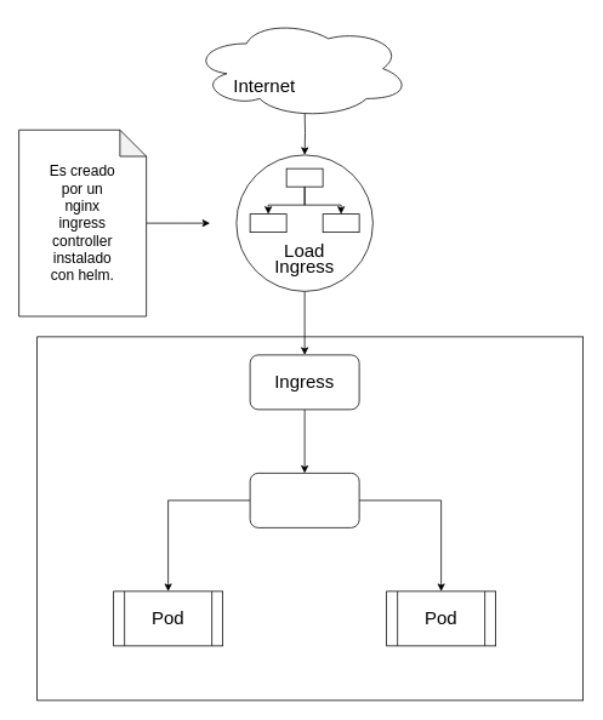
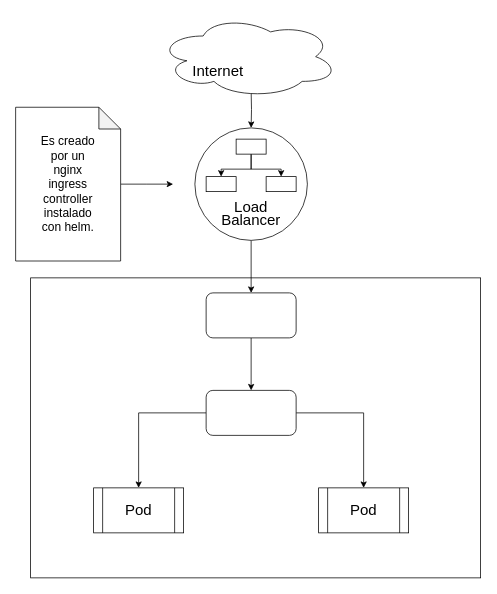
  <mxCell id="0" />
  <mxCell id="1" parent="0" />
  <mxCell id="2" value="" style="rounded=0;whiteSpace=wrap;html=1;fontSize=16;align=center;" vertex="1" parent="1"><mxGeometry x="40" y="370" width="600" height="400" as="geometry" /></mxCell>
  <mxCell id="3" style="edgeStyle=orthogonalEdgeStyle;rounded=0;orthogonalLoop=1;jettySize=auto;html=1;entryX=0.5;entryY=0;entryDx=0;entryDy=0;" edge="1" parent="1" target="6"><mxGeometry relative="1" as="geometry"><mxPoint x="334" y="120" as="sourcePoint" /></mxGeometry></mxCell>
  <mxCell id="4" value="" style="ellipse;shape=cloud;whiteSpace=wrap;html=1;" vertex="1" parent="1"><mxGeometry x="210" y="20" width="240" height="110" as="geometry" /></mxCell>
  <mxCell id="5" style="edgeStyle=orthogonalEdgeStyle;rounded=0;orthogonalLoop=1;jettySize=auto;html=1;entryX=0.5;entryY=0;entryDx=0;entryDy=0;fontSize=16;" edge="1" parent="1" source="6" target="18"><mxGeometry relative="1" as="geometry" /></mxCell>
  <mxCell id="6" value="" style="ellipse;whiteSpace=wrap;html=1;aspect=fixed;" vertex="1" parent="1"><mxGeometry x="259" y="170" width="150" height="150" as="geometry" /></mxCell>
  <mxCell id="7" style="edgeStyle=orthogonalEdgeStyle;rounded=0;orthogonalLoop=1;jettySize=auto;html=1;entryX=0.5;entryY=0;entryDx=0;entryDy=0;" edge="1" parent="1" source="9" target="10"><mxGeometry relative="1" as="geometry" /></mxCell>
  <mxCell id="8" style="edgeStyle=orthogonalEdgeStyle;rounded=0;orthogonalLoop=1;jettySize=auto;html=1;exitX=0.5;exitY=1;exitDx=0;exitDy=0;entryX=0.5;entryY=0;entryDx=0;entryDy=0;" edge="1" parent="1" source="9" target="11"><mxGeometry relative="1" as="geometry" /></mxCell>
  <mxCell id="9" value="" style="whiteSpace=wrap;html=1;" vertex="1" parent="1"><mxGeometry x="314" y="185" width="40" height="20" as="geometry" /></mxCell>
  <mxCell id="10" value="" style="whiteSpace=wrap;html=1;" vertex="1" parent="1"><mxGeometry x="274" y="235" width="40" height="20" as="geometry" /></mxCell>
  <mxCell id="11" value="" style="whiteSpace=wrap;html=1;" vertex="1" parent="1"><mxGeometry x="354" y="235" width="40" height="20" as="geometry" /></mxCell>
  <mxCell id="12" value="&lt;p style=&quot;line-height: 120%&quot;&gt;&lt;font style=&quot;font-size: 20px&quot;&gt;Internet&lt;/font&gt;&lt;/p&gt;" style="text;html=1;strokeColor=none;fillColor=none;align=center;verticalAlign=middle;whiteSpace=wrap;rounded=0;" vertex="1" parent="1"><mxGeometry x="252" y="75" width="76" height="40" as="geometry" /></mxCell>
- <mxCell id="13" value="&lt;p style=&quot;line-height: 120%&quot;&gt;&lt;font style=&quot;font-size: 20px&quot;&gt;Load Ingress&lt;/font&gt;&lt;/p&gt;" style="text;html=1;strokeColor=none;fillColor=none;align=center;verticalAlign=middle;whiteSpace=wrap;rounded=0;" vertex="1" parent="1"><mxGeometry x="296" y="265" width="76" height="40" as="geometry" /></mxCell>
+ <mxCell id="13" value="&lt;p style=&quot;line-height: 120%&quot;&gt;&lt;font style=&quot;font-size: 20px&quot;&gt;Load Balancer&lt;/font&gt;&lt;/p&gt;" style="text;html=1;strokeColor=none;fillColor=none;align=center;verticalAlign=middle;whiteSpace=wrap;rounded=0;" vertex="1" parent="1"><mxGeometry x="296" y="265" width="76" height="40" as="geometry" /></mxCell>
  <mxCell id="14" style="edgeStyle=orthogonalEdgeStyle;rounded=0;orthogonalLoop=1;jettySize=auto;html=1;fontSize=16;" edge="1" parent="1" source="15"><mxGeometry relative="1" as="geometry"><mxPoint x="230" y="245" as="targetPoint" /></mxGeometry></mxCell>
  <mxCell id="15" value="" style="shape=note;whiteSpace=wrap;html=1;backgroundOutline=1;darkOpacity=0.05;size=29;" vertex="1" parent="1"><mxGeometry x="20" y="142.5" width="140" height="205" as="geometry" /></mxCell>
  <mxCell id="16" value="&lt;span style=&quot;font-size: 16px&quot;&gt;Es creado por un nginx ingress controller instalado con helm.&lt;/span&gt;" style="text;html=1;strokeColor=none;fillColor=none;align=center;verticalAlign=middle;whiteSpace=wrap;rounded=0;fontSize=16;" vertex="1" parent="1"><mxGeometry x="45" y="190" width="90" height="110" as="geometry" /></mxCell>
  <mxCell id="17" style="edgeStyle=orthogonalEdgeStyle;rounded=0;orthogonalLoop=1;jettySize=auto;html=1;exitX=0.5;exitY=1;exitDx=0;exitDy=0;entryX=0.5;entryY=0;entryDx=0;entryDy=0;fontSize=16;" edge="1" parent="1" source="18" target="22"><mxGeometry relative="1" as="geometry" /></mxCell>
  <mxCell id="18" value="" style="rounded=1;whiteSpace=wrap;html=1;fontSize=16;align=center;" vertex="1" parent="1"><mxGeometry x="274" y="390" width="120" height="60" as="geometry" /></mxCell>
- <mxCell id="19" value="&lt;p style=&quot;line-height: 120%&quot;&gt;&lt;font style=&quot;font-size: 20px&quot;&gt;Ingress&lt;/font&gt;&lt;/p&gt;" style="text;html=1;strokeColor=none;fillColor=none;align=center;verticalAlign=middle;whiteSpace=wrap;rounded=0;" vertex="1" parent="1"><mxGeometry x="296" y="400" width="76" height="40" as="geometry" /></mxCell>
  <mxCell id="20" style="edgeStyle=orthogonalEdgeStyle;rounded=0;orthogonalLoop=1;jettySize=auto;html=1;entryX=0.5;entryY=0;entryDx=0;entryDy=0;fontSize=16;" edge="1" parent="1" source="22" target="23"><mxGeometry relative="1" as="geometry" /></mxCell>
  <mxCell id="21" style="edgeStyle=orthogonalEdgeStyle;rounded=0;orthogonalLoop=1;jettySize=auto;html=1;entryX=0.5;entryY=0;entryDx=0;entryDy=0;fontSize=16;" edge="1" parent="1" source="22" target="24"><mxGeometry relative="1" as="geometry" /></mxCell>
  <mxCell id="22" value="" style="rounded=1;whiteSpace=wrap;html=1;fontSize=16;align=center;" vertex="1" parent="1"><mxGeometry x="274" y="520" width="120" height="60" as="geometry" /></mxCell>
  <mxCell id="23" value="" style="shape=process;whiteSpace=wrap;html=1;backgroundOutline=1;fontSize=16;align=center;" vertex="1" parent="1"><mxGeometry x="124" y="650" width="120" height="60" as="geometry" /></mxCell>
  <mxCell id="24" value="" style="shape=process;whiteSpace=wrap;html=1;backgroundOutline=1;fontSize=16;align=center;" vertex="1" parent="1"><mxGeometry x="424" y="650" width="120" height="60" as="geometry" /></mxCell>
  <mxCell id="25" value="&lt;p style=&quot;line-height: 120%&quot;&gt;&lt;font style=&quot;font-size: 20px&quot;&gt;Pod&lt;/font&gt;&lt;/p&gt;" style="text;html=1;strokeColor=none;fillColor=none;align=center;verticalAlign=middle;whiteSpace=wrap;rounded=0;" vertex="1" parent="1"><mxGeometry x="146" y="660" width="76" height="40" as="geometry" /></mxCell>
  <mxCell id="26" value="&lt;p style=&quot;line-height: 120%&quot;&gt;&lt;font style=&quot;font-size: 20px&quot;&gt;Pod&lt;/font&gt;&lt;/p&gt;" style="text;html=1;strokeColor=none;fillColor=none;align=center;verticalAlign=middle;whiteSpace=wrap;rounded=0;" vertex="1" parent="1"><mxGeometry x="446" y="660" width="76" height="40" as="geometry" /></mxCell>
